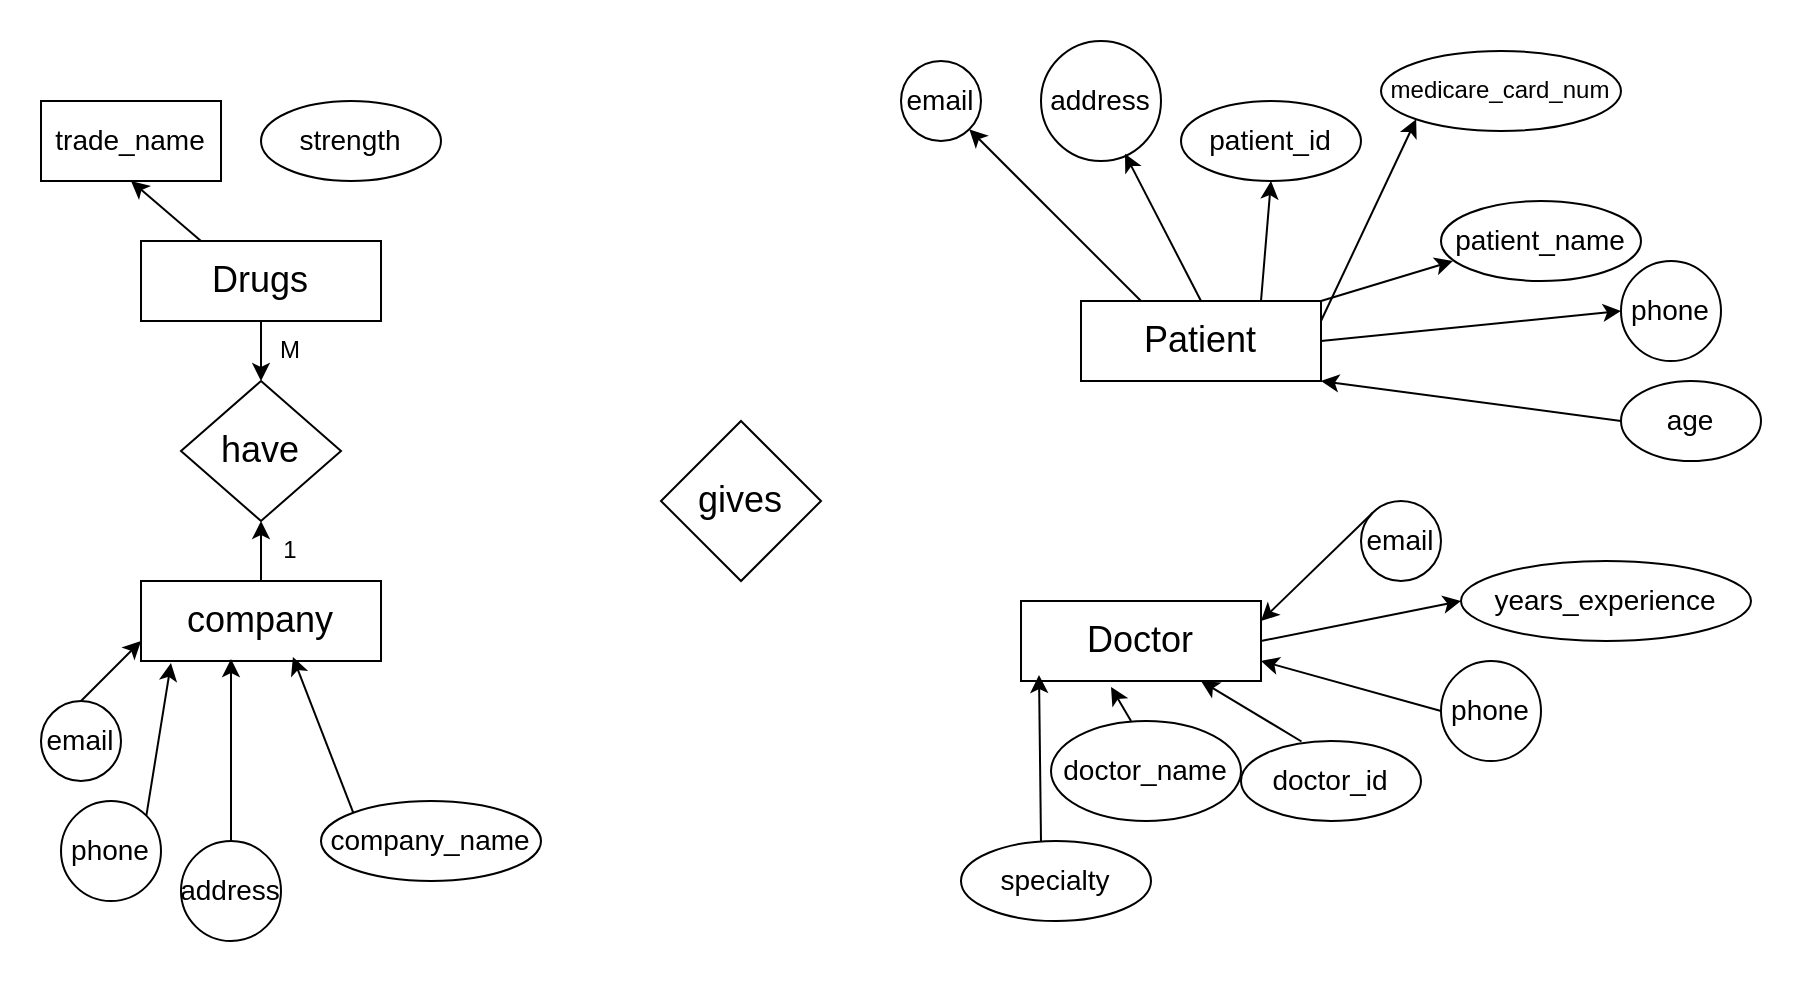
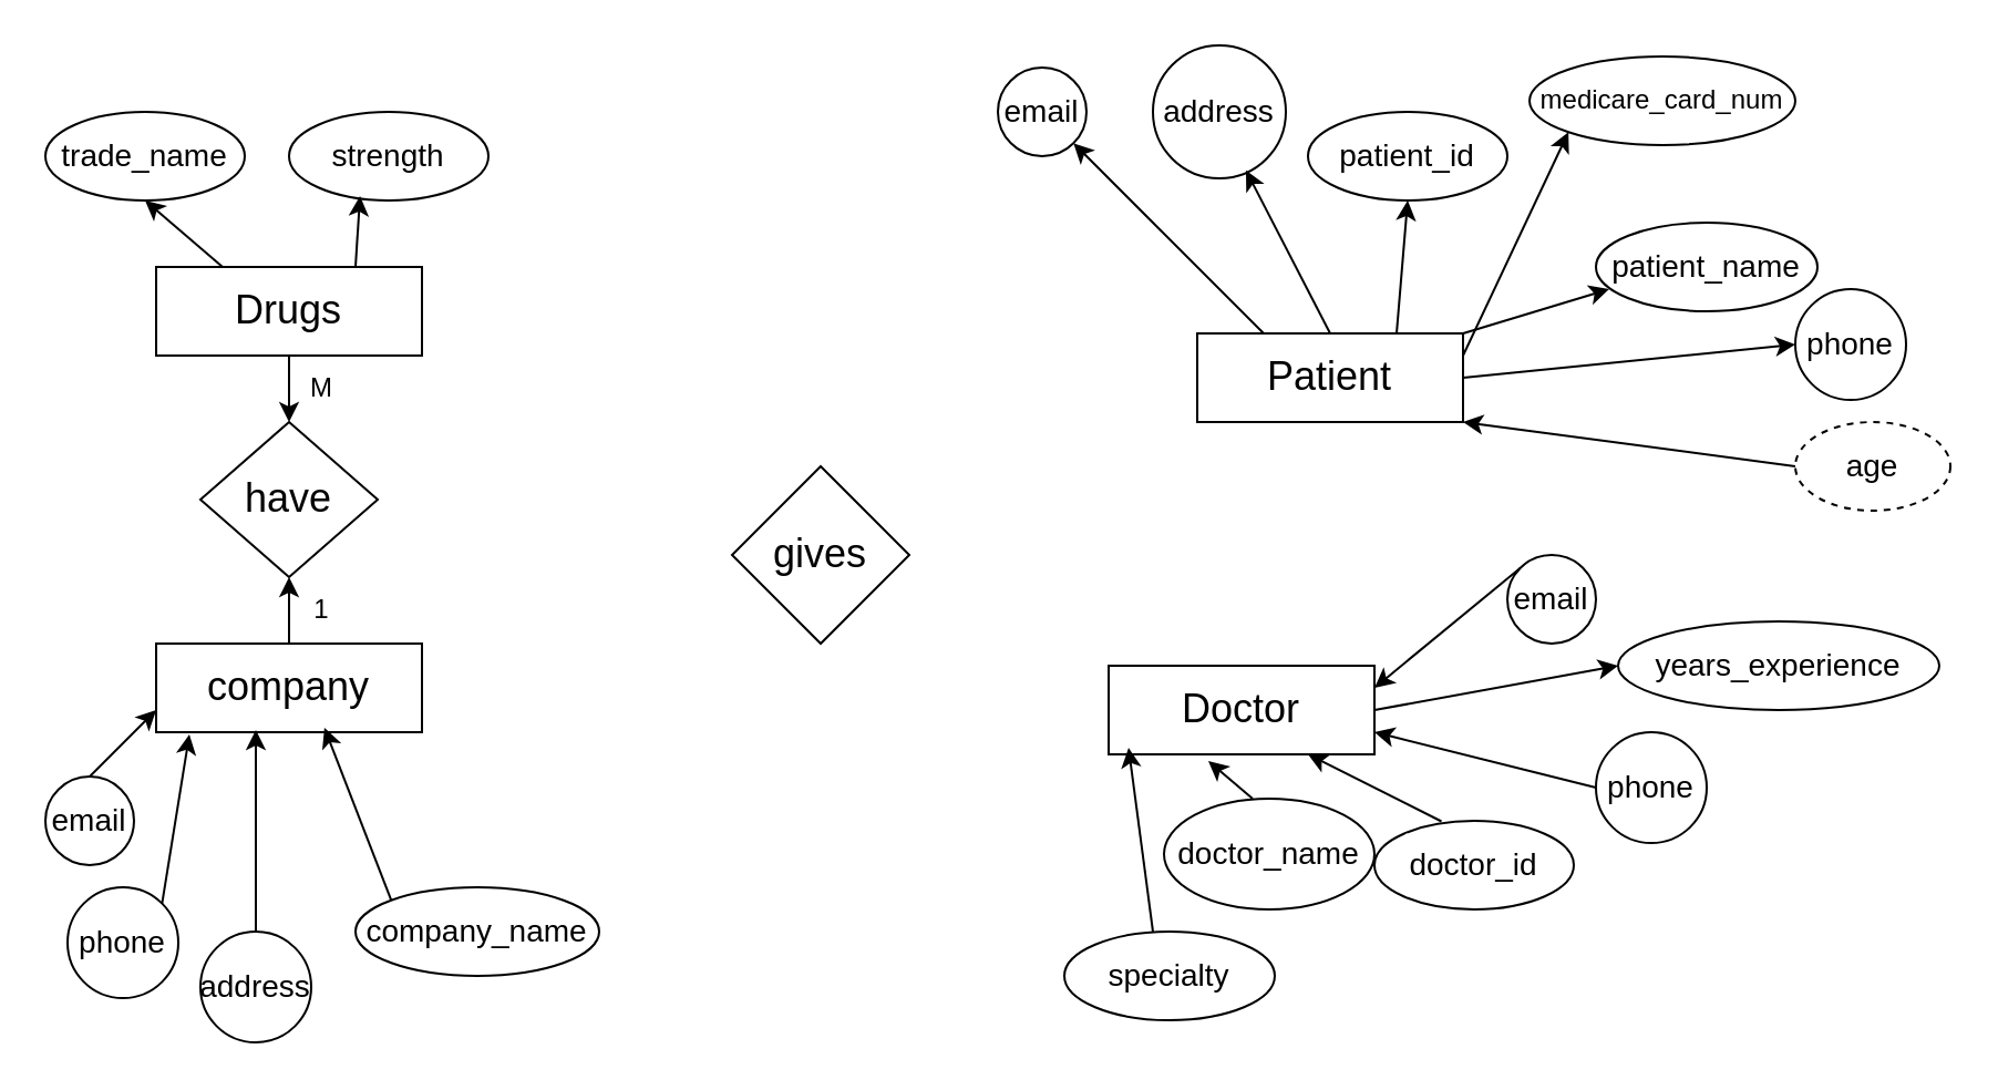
  <mxCell id="0" />
  <mxCell id="1" parent="0" />
  <mxCell id="2" value="&lt;font style=&quot;font-size: 14px;&quot;&gt;email&lt;/font&gt;" style="ellipse;whiteSpace=wrap;html=1;aspect=fixed;" vertex="1" parent="1"><mxGeometry x="450" y="30" width="40" height="40" as="geometry" /></mxCell>
  <mxCell id="3" value="&lt;font style=&quot;font-size: 14px;&quot;&gt;phone&lt;/font&gt;" style="ellipse;whiteSpace=wrap;html=1;aspect=fixed;" vertex="1" parent="1"><mxGeometry x="810" y="130" width="50" height="50" as="geometry" /></mxCell>
  <mxCell id="4" style="edgeStyle=none;rounded=0;orthogonalLoop=1;jettySize=auto;html=1;exitX=1;exitY=0.5;exitDx=0;exitDy=0;entryX=0;entryY=0.5;entryDx=0;entryDy=0;" edge="1" parent="1" source="5" target="44"><mxGeometry relative="1" as="geometry" /></mxCell>
- <mxCell id="5" value="&lt;font style=&quot;font-size: 18px;&quot;&gt;Doctor&lt;/font&gt;" style="rounded=0;whiteSpace=wrap;html=1;" vertex="1" parent="1"><mxGeometry x="510" y="300" width="120" height="40" as="geometry" /></mxCell>
+ <mxCell id="5" value="&lt;font style=&quot;font-size: 18px;&quot;&gt;Doctor&lt;/font&gt;" style="rounded=0;whiteSpace=wrap;html=1;" vertex="1" parent="1"><mxGeometry x="500" y="300" width="120" height="40" as="geometry" /></mxCell>
  <mxCell id="6" style="edgeStyle=none;rounded=0;orthogonalLoop=1;jettySize=auto;html=1;exitX=0.25;exitY=0;exitDx=0;exitDy=0;entryX=1;entryY=1;entryDx=0;entryDy=0;" edge="1" parent="1" source="11" target="2"><mxGeometry relative="1" as="geometry" /></mxCell>
  <mxCell id="7" style="edgeStyle=none;rounded=0;orthogonalLoop=1;jettySize=auto;html=1;exitX=0.75;exitY=0;exitDx=0;exitDy=0;entryX=0.5;entryY=1;entryDx=0;entryDy=0;" edge="1" parent="1" source="11"><mxGeometry relative="1" as="geometry"><mxPoint x="635" y="90" as="targetPoint" /></mxGeometry></mxCell>
  <mxCell id="8" style="edgeStyle=none;rounded=0;orthogonalLoop=1;jettySize=auto;html=1;exitX=1;exitY=0;exitDx=0;exitDy=0;entryX=0.06;entryY=0.75;entryDx=0;entryDy=0;entryPerimeter=0;" edge="1" parent="1" source="11" target="34"><mxGeometry relative="1" as="geometry"><mxPoint x="693.18" y="116.82" as="targetPoint" /></mxGeometry></mxCell>
  <mxCell id="9" style="edgeStyle=none;rounded=0;orthogonalLoop=1;jettySize=auto;html=1;exitX=1;exitY=0.5;exitDx=0;exitDy=0;entryX=0;entryY=0.5;entryDx=0;entryDy=0;" edge="1" parent="1" source="11" target="3"><mxGeometry relative="1" as="geometry" /></mxCell>
  <mxCell id="10" style="edgeStyle=none;rounded=0;orthogonalLoop=1;jettySize=auto;html=1;exitX=1;exitY=0.25;exitDx=0;exitDy=0;entryX=0;entryY=1;entryDx=0;entryDy=0;" edge="1" parent="1" source="11" target="31"><mxGeometry relative="1" as="geometry" /></mxCell>
  <mxCell id="11" value="&lt;font style=&quot;font-size: 18px;&quot;&gt;Patient&lt;/font&gt;" style="rounded=0;whiteSpace=wrap;html=1;" vertex="1" parent="1"><mxGeometry x="540" y="150" width="120" height="40" as="geometry" /></mxCell>
  <mxCell id="12" style="edgeStyle=none;rounded=0;orthogonalLoop=1;jettySize=auto;html=1;exitX=0.25;exitY=0;exitDx=0;exitDy=0;entryX=0.5;entryY=1;entryDx=0;entryDy=0;" edge="1" parent="1" source="14" target="45"><mxGeometry relative="1" as="geometry" /></mxCell>
  <mxCell id="13" style="edgeStyle=none;rounded=0;orthogonalLoop=1;jettySize=auto;html=1;exitX=0.5;exitY=1;exitDx=0;exitDy=0;entryX=0.5;entryY=0;entryDx=0;entryDy=0;" edge="1" parent="1" source="14" target="48"><mxGeometry relative="1" as="geometry" /></mxCell>
  <mxCell id="14" value="&lt;span style=&quot;font-size: 18px;&quot;&gt;Drugs&lt;/span&gt;" style="rounded=0;whiteSpace=wrap;html=1;" vertex="1" parent="1"><mxGeometry x="70" y="120" width="120" height="40" as="geometry" /></mxCell>
  <mxCell id="15" value="&lt;font style=&quot;font-size: 18px;&quot;&gt;gives&lt;/font&gt;" style="rhombus;whiteSpace=wrap;html=1;" vertex="1" parent="1"><mxGeometry x="330" y="210" width="80" height="80" as="geometry" /></mxCell>
  <mxCell id="16" style="edgeStyle=none;rounded=0;orthogonalLoop=1;jettySize=auto;html=1;exitX=0.5;exitY=0;exitDx=0;exitDy=0;entryX=0.5;entryY=1;entryDx=0;entryDy=0;" edge="1" parent="1" source="17" target="48"><mxGeometry relative="1" as="geometry" /></mxCell>
  <mxCell id="17" value="&lt;font style=&quot;font-size: 18px;&quot;&gt;company&lt;/font&gt;" style="rounded=0;whiteSpace=wrap;html=1;" vertex="1" parent="1"><mxGeometry x="70" y="290" width="120" height="40" as="geometry" /></mxCell>
  <mxCell id="18" value="&lt;font style=&quot;font-size: 14px;&quot;&gt;address&lt;/font&gt;" style="ellipse;whiteSpace=wrap;html=1;aspect=fixed;" vertex="1" parent="1"><mxGeometry x="520" y="20" width="60" height="60" as="geometry" /></mxCell>
  <mxCell id="19" style="edgeStyle=none;rounded=0;orthogonalLoop=1;jettySize=auto;html=1;exitX=0.5;exitY=0;exitDx=0;exitDy=0;entryX=0.7;entryY=0.94;entryDx=0;entryDy=0;entryPerimeter=0;" edge="1" parent="1" source="11" target="18"><mxGeometry relative="1" as="geometry" /></mxCell>
  <mxCell id="20" style="edgeStyle=none;rounded=0;orthogonalLoop=1;jettySize=auto;html=1;exitX=0;exitY=0;exitDx=0;exitDy=0;entryX=1;entryY=0.25;entryDx=0;entryDy=0;" edge="1" parent="1" source="21" target="5"><mxGeometry relative="1" as="geometry" /></mxCell>
  <mxCell id="21" value="&lt;font style=&quot;font-size: 14px;&quot;&gt;email&lt;/font&gt;" style="ellipse;whiteSpace=wrap;html=1;aspect=fixed;" vertex="1" parent="1"><mxGeometry x="680" y="250" width="40" height="40" as="geometry" /></mxCell>
  <mxCell id="22" style="edgeStyle=none;rounded=0;orthogonalLoop=1;jettySize=auto;html=1;exitX=0;exitY=0;exitDx=0;exitDy=0;entryX=0.75;entryY=1;entryDx=0;entryDy=0;" edge="1" parent="1" target="5"><mxGeometry relative="1" as="geometry"><mxPoint x="650.251" y="370.251" as="sourcePoint" /></mxGeometry></mxCell>
  <mxCell id="23" style="edgeStyle=none;rounded=0;orthogonalLoop=1;jettySize=auto;html=1;exitX=0;exitY=0.5;exitDx=0;exitDy=0;entryX=1;entryY=0.75;entryDx=0;entryDy=0;" edge="1" parent="1" source="24" target="5"><mxGeometry relative="1" as="geometry" /></mxCell>
  <mxCell id="24" value="&lt;font style=&quot;font-size: 14px;&quot;&gt;phone&lt;/font&gt;" style="ellipse;whiteSpace=wrap;html=1;aspect=fixed;" vertex="1" parent="1"><mxGeometry x="720" y="330" width="50" height="50" as="geometry" /></mxCell>
  <mxCell id="25" style="edgeStyle=none;rounded=0;orthogonalLoop=1;jettySize=auto;html=1;exitX=0.5;exitY=0;exitDx=0;exitDy=0;entryX=0.375;entryY=1.075;entryDx=0;entryDy=0;entryPerimeter=0;" edge="1" parent="1" target="5"><mxGeometry relative="1" as="geometry"><mxPoint x="565" y="360" as="sourcePoint" /></mxGeometry></mxCell>
  <mxCell id="26" style="edgeStyle=none;rounded=0;orthogonalLoop=1;jettySize=auto;html=1;exitX=0.5;exitY=0;exitDx=0;exitDy=0;entryX=0.075;entryY=0.925;entryDx=0;entryDy=0;entryPerimeter=0;" edge="1" parent="1" target="5"><mxGeometry relative="1" as="geometry"><mxPoint x="520" y="420" as="sourcePoint" /></mxGeometry></mxCell>
  <mxCell id="27" value="&lt;font style=&quot;font-size: 14px;&quot;&gt;phone&lt;/font&gt;" style="ellipse;whiteSpace=wrap;html=1;aspect=fixed;" vertex="1" parent="1"><mxGeometry x="30" y="400" width="50" height="50" as="geometry" /></mxCell>
  <mxCell id="28" value="&lt;font style=&quot;font-size: 14px;&quot;&gt;address&lt;/font&gt;" style="ellipse;whiteSpace=wrap;html=1;aspect=fixed;" vertex="1" parent="1"><mxGeometry x="90" y="420" width="50" height="50" as="geometry" /></mxCell>
  <mxCell id="29" style="edgeStyle=none;rounded=0;orthogonalLoop=1;jettySize=auto;html=1;exitX=0.5;exitY=0;exitDx=0;exitDy=0;entryX=0;entryY=0.75;entryDx=0;entryDy=0;" edge="1" parent="1" source="30" target="17"><mxGeometry relative="1" as="geometry" /></mxCell>
  <mxCell id="30" value="&lt;font style=&quot;font-size: 14px;&quot;&gt;email&lt;/font&gt;" style="ellipse;whiteSpace=wrap;html=1;aspect=fixed;" vertex="1" parent="1"><mxGeometry x="20" y="350" width="40" height="40" as="geometry" /></mxCell>
  <mxCell id="31" value="&lt;font style=&quot;font-size: 12px;&quot;&gt;medicare_card_num&lt;/font&gt;" style="ellipse;whiteSpace=wrap;html=1;" vertex="1" parent="1"><mxGeometry x="690" y="25" width="120" height="40" as="geometry" /></mxCell>
  <mxCell id="32" value="&lt;span style=&quot;font-size: 14px;&quot;&gt;doctor_name&lt;/span&gt;" style="ellipse;whiteSpace=wrap;html=1;" vertex="1" parent="1"><mxGeometry x="525" y="360" width="95" height="50" as="geometry" /></mxCell>
  <mxCell id="33" value="&lt;span style=&quot;font-size: 14px;&quot;&gt;doctor_id&lt;/span&gt;" style="ellipse;whiteSpace=wrap;html=1;" vertex="1" parent="1"><mxGeometry x="620" y="370" width="90" height="40" as="geometry" /></mxCell>
  <mxCell id="34" value="&lt;font style=&quot;font-size: 14px;&quot;&gt;patient_name&lt;/font&gt;" style="ellipse;whiteSpace=wrap;html=1;" vertex="1" parent="1"><mxGeometry x="720" y="100" width="100" height="40" as="geometry" /></mxCell>
  <mxCell id="35" value="&lt;font style=&quot;font-size: 14px;&quot;&gt;patient_id&lt;/font&gt;" style="ellipse;whiteSpace=wrap;html=1;" vertex="1" parent="1"><mxGeometry x="590" y="50" width="90" height="40" as="geometry" /></mxCell>
  <mxCell id="36" style="edgeStyle=none;rounded=0;orthogonalLoop=1;jettySize=auto;html=1;entryX=0;entryY=0.5;entryDx=0;entryDy=0;" edge="1" parent="1" source="34" target="34"><mxGeometry relative="1" as="geometry" /></mxCell>
  <mxCell id="37" value="&lt;font style=&quot;font-size: 14px;&quot;&gt;company_name&lt;/font&gt;" style="ellipse;whiteSpace=wrap;html=1;" vertex="1" parent="1"><mxGeometry x="160" y="400" width="110" height="40" as="geometry" /></mxCell>
  <mxCell id="38" style="edgeStyle=none;rounded=0;orthogonalLoop=1;jettySize=auto;html=1;exitX=1;exitY=0;exitDx=0;exitDy=0;entryX=0.125;entryY=1.025;entryDx=0;entryDy=0;entryPerimeter=0;" edge="1" parent="1" source="27" target="17"><mxGeometry relative="1" as="geometry" /></mxCell>
  <mxCell id="39" style="edgeStyle=none;rounded=0;orthogonalLoop=1;jettySize=auto;html=1;exitX=0.5;exitY=0;exitDx=0;exitDy=0;entryX=0.375;entryY=0.975;entryDx=0;entryDy=0;entryPerimeter=0;" edge="1" parent="1" source="28" target="17"><mxGeometry relative="1" as="geometry" /></mxCell>
  <mxCell id="40" style="edgeStyle=none;rounded=0;orthogonalLoop=1;jettySize=auto;html=1;exitX=0;exitY=0;exitDx=0;exitDy=0;entryX=0.633;entryY=0.95;entryDx=0;entryDy=0;entryPerimeter=0;" edge="1" parent="1" source="37" target="17"><mxGeometry relative="1" as="geometry" /></mxCell>
  <mxCell id="41" style="edgeStyle=none;rounded=0;orthogonalLoop=1;jettySize=auto;html=1;exitX=0;exitY=0.5;exitDx=0;exitDy=0;entryX=1;entryY=1;entryDx=0;entryDy=0;" edge="1" parent="1" source="42" target="11"><mxGeometry relative="1" as="geometry" /></mxCell>
- <mxCell id="42" value="&lt;font style=&quot;font-size: 14px;&quot;&gt;age&lt;/font&gt;" style="ellipse;whiteSpace=wrap;html=1;" vertex="1" parent="1"><mxGeometry x="810" y="190" width="70" height="40" as="geometry" /></mxCell>
+ <mxCell id="42" value="&lt;font style=&quot;font-size: 14px;&quot;&gt;age&lt;/font&gt;" style="ellipse;whiteSpace=wrap;html=1;dashed=1;" vertex="1" parent="1"><mxGeometry x="810" y="190" width="70" height="40" as="geometry" /></mxCell>
  <mxCell id="43" value="&lt;span style=&quot;font-size: 14px;&quot;&gt;specialty&lt;/span&gt;" style="ellipse;whiteSpace=wrap;html=1;" vertex="1" parent="1"><mxGeometry x="480" y="420" width="95" height="40" as="geometry" /></mxCell>
  <mxCell id="44" value="&lt;span style=&quot;font-size: 14px;&quot;&gt;years_experience&lt;/span&gt;" style="ellipse;whiteSpace=wrap;html=1;" vertex="1" parent="1"><mxGeometry x="730" y="280" width="145" height="40" as="geometry" /></mxCell>
- <mxCell id="45" value="&lt;font style=&quot;font-size: 14px;&quot;&gt;trade_name&lt;/font&gt;" style="whiteSpace=wrap;html=1;rounded=0;" vertex="1" parent="1"><mxGeometry x="20" y="50" width="90" height="40" as="geometry" /></mxCell>
+ <mxCell id="45" value="&lt;font style=&quot;font-size: 14px;&quot;&gt;trade_name&lt;/font&gt;" style="ellipse;whiteSpace=wrap;html=1;" vertex="1" parent="1"><mxGeometry x="20" y="50" width="90" height="40" as="geometry" /></mxCell>
  <mxCell id="46" value="&lt;font style=&quot;font-size: 14px;&quot;&gt;strength&lt;/font&gt;" style="ellipse;whiteSpace=wrap;html=1;" vertex="1" parent="1"><mxGeometry x="130" y="50" width="90" height="40" as="geometry" /></mxCell>
+ <mxCell id="47" style="edgeStyle=none;rounded=0;orthogonalLoop=1;jettySize=auto;html=1;exitX=0.75;exitY=0;exitDx=0;exitDy=0;entryX=0.356;entryY=0.95;entryDx=0;entryDy=0;entryPerimeter=0;" edge="1" parent="1" source="14" target="46"><mxGeometry relative="1" as="geometry" /></mxCell>
  <mxCell id="48" value="&lt;font style=&quot;font-size: 18px;&quot;&gt;have&lt;/font&gt;" style="rhombus;whiteSpace=wrap;html=1;" vertex="1" parent="1"><mxGeometry x="90" y="190" width="80" height="70" as="geometry" /></mxCell>
  <mxCell id="49" value="M" style="text;strokeColor=none;align=center;fillColor=none;html=1;verticalAlign=middle;whiteSpace=wrap;rounded=0;" vertex="1" parent="1"><mxGeometry x="130" y="160" width="30" height="30" as="geometry" /></mxCell>
  <mxCell id="50" value="1" style="text;strokeColor=none;align=center;fillColor=none;html=1;verticalAlign=middle;whiteSpace=wrap;rounded=0;" vertex="1" parent="1"><mxGeometry x="130" y="260" width="30" height="30" as="geometry" /></mxCell>
